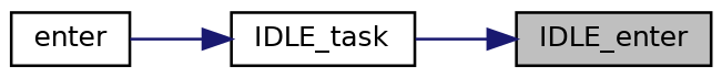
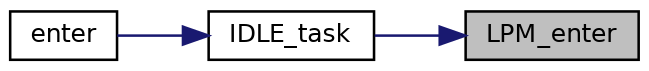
  digraph {
    rankdir=RL
    node [color=black fillcolor=white fontname=Helvetica fontsize=10 shape=record style=filled]
    edge [color=midnightblue dir=back fontname=Helvetica fontsize=10 labelfontname=Helvetica labelfontsize=10 style=solid]
-   n1 [fillcolor=grey75 fontcolor=black height=0.2 label=IDLE_enter width=0.4]
+   n1 [fillcolor=grey75 fontcolor=black height=0.2 label=LPM_enter width=0.4]
    n2 [height=0.2 label=IDLE_task width=0.4]
    n3 [height=0.2 label=enter width=0.4]
    n1 -> n2
    n2 -> n3
  }
